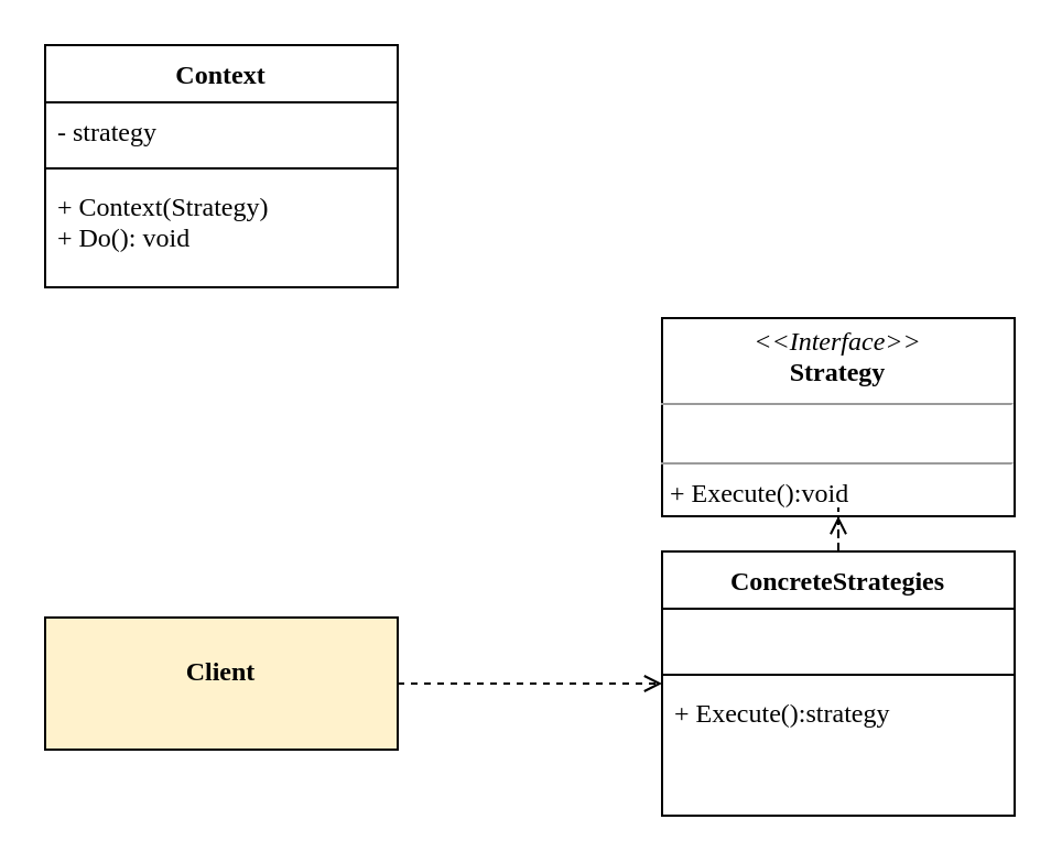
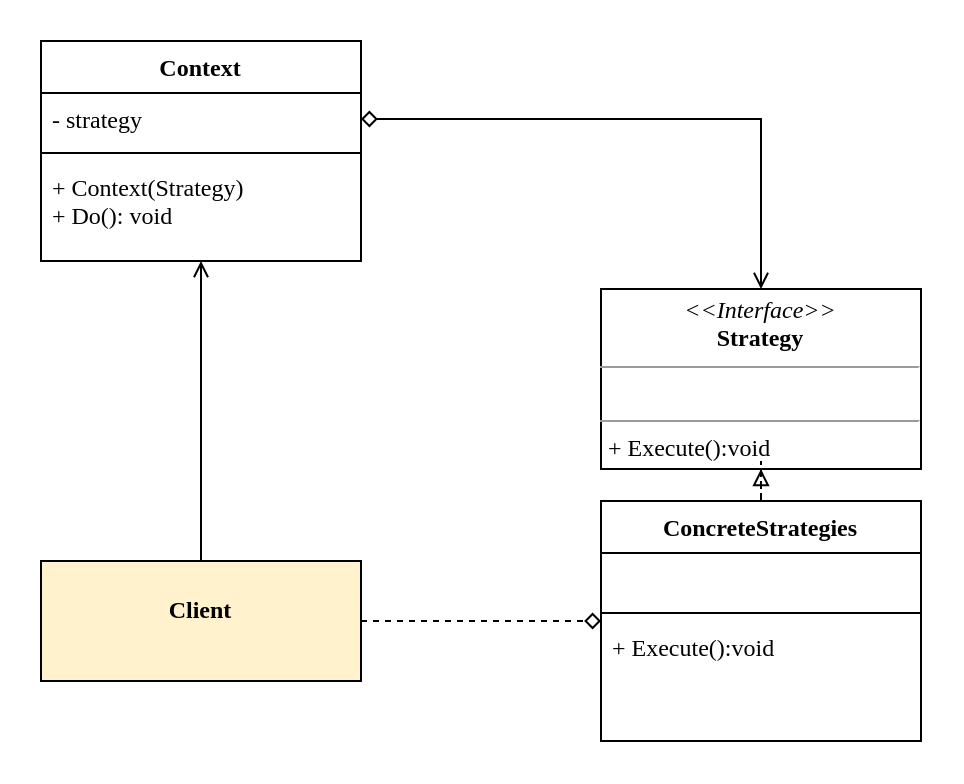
  <mxCell id="0" />
  <mxCell id="1" parent="0" />
  <mxCell id="2" value="&lt;p style=&quot;margin:0px;margin-top:4px;text-align:center;&quot;&gt;&lt;i&gt;&amp;lt;&amp;lt;Interface&amp;gt;&amp;gt;&lt;/i&gt;&lt;br&gt;&lt;b&gt;Strategy&lt;/b&gt;&lt;/p&gt;&lt;hr size=&quot;1&quot;&gt;&lt;p style=&quot;margin:0px;margin-left:4px;&quot;&gt;&lt;br&gt;&lt;/p&gt;&lt;hr size=&quot;1&quot;&gt;&lt;p style=&quot;margin:0px;margin-left:4px;&quot;&gt;+ Execute():void&lt;br&gt;&lt;/p&gt;" style="verticalAlign=top;align=left;overflow=fill;fontSize=12;fontFamily=Times New Roman;html=1;" vertex="1" parent="1"><mxGeometry x="300" y="144" width="160" height="90" as="geometry" /></mxCell>
  <mxCell id="3" value="Context" style="swimlane;fontStyle=1;align=center;verticalAlign=top;childLayout=stackLayout;horizontal=1;startSize=26;horizontalStack=0;resizeParent=1;resizeParentMax=0;resizeLast=0;collapsible=1;marginBottom=0;fontFamily=Times New Roman;" vertex="1" parent="1"><mxGeometry x="20" y="20" width="160" height="110" as="geometry" /></mxCell>
  <mxCell id="4" value="- strategy" style="text;strokeColor=none;fillColor=none;align=left;verticalAlign=top;spacingLeft=4;spacingRight=4;overflow=hidden;rotatable=0;points=[[0,0.5],[1,0.5]];portConstraint=eastwest;fontFamily=Times New Roman;" vertex="1" parent="3"><mxGeometry y="26" width="160" height="26" as="geometry" /></mxCell>
  <mxCell id="5" value="" style="line;strokeWidth=1;fillColor=none;align=left;verticalAlign=middle;spacingTop=-1;spacingLeft=3;spacingRight=3;rotatable=0;labelPosition=right;points=[];portConstraint=eastwest;fontFamily=Times New Roman;" vertex="1" parent="3"><mxGeometry y="52" width="160" height="8" as="geometry" /></mxCell>
  <mxCell id="6" value="+ Context(Strategy)&#10;+ Do(): void" style="text;strokeColor=none;fillColor=none;align=left;verticalAlign=top;spacingLeft=4;spacingRight=4;overflow=hidden;rotatable=0;points=[[0,0.5],[1,0.5]];portConstraint=eastwest;fontFamily=Times New Roman;" vertex="1" parent="3"><mxGeometry y="60" width="160" height="50" as="geometry" /></mxCell>
- <mxCell id="7" style="edgeStyle=orthogonalEdgeStyle;rounded=0;orthogonalLoop=1;jettySize=auto;html=1;exitX=0.5;exitY=0;exitDx=0;exitDy=0;endArrow=open;endFill=0;dashed=1;" edge="1" parent="1" source="8" target="2"><mxGeometry relative="1" as="geometry" /></mxCell>
+ <mxCell id="7" style="edgeStyle=orthogonalEdgeStyle;rounded=0;orthogonalLoop=1;jettySize=auto;html=1;exitX=0.5;exitY=0;exitDx=0;exitDy=0;endArrow=block;endFill=0;dashed=1;" edge="1" parent="1" source="8" target="2"><mxGeometry relative="1" as="geometry" /></mxCell>
  <mxCell id="8" value="ConcreteStrategies" style="swimlane;fontStyle=1;align=center;verticalAlign=top;childLayout=stackLayout;horizontal=1;startSize=26;horizontalStack=0;resizeParent=1;resizeParentMax=0;resizeLast=0;collapsible=1;marginBottom=0;fontFamily=Times New Roman;" vertex="1" parent="1"><mxGeometry x="300" y="250" width="160" height="120" as="geometry" /></mxCell>
  <mxCell id="9" value=" " style="text;strokeColor=none;fillColor=none;align=left;verticalAlign=top;spacingLeft=4;spacingRight=4;overflow=hidden;rotatable=0;points=[[0,0.5],[1,0.5]];portConstraint=eastwest;fontFamily=Times New Roman;" vertex="1" parent="8"><mxGeometry y="26" width="160" height="26" as="geometry" /></mxCell>
  <mxCell id="10" value="" style="line;strokeWidth=1;fillColor=none;align=left;verticalAlign=middle;spacingTop=-1;spacingLeft=3;spacingRight=3;rotatable=0;labelPosition=right;points=[];portConstraint=eastwest;fontFamily=Times New Roman;" vertex="1" parent="8"><mxGeometry y="52" width="160" height="8" as="geometry" /></mxCell>
- <mxCell id="11" value="+ Execute():strategy" style="text;strokeColor=none;fillColor=none;align=left;verticalAlign=top;spacingLeft=4;spacingRight=4;overflow=hidden;rotatable=0;points=[[0,0.5],[1,0.5]];portConstraint=eastwest;fontFamily=Times New Roman;" vertex="1" parent="8"><mxGeometry y="60" width="160" height="60" as="geometry" /></mxCell>
- <mxCell id="13" style="edgeStyle=orthogonalEdgeStyle;rounded=0;orthogonalLoop=1;jettySize=auto;html=1;exitX=1;exitY=0.5;exitDx=0;exitDy=0;startArrow=none;startFill=0;endArrow=open;endFill=0;dashed=1;" edge="1" parent="1" source="14" target="8"><mxGeometry relative="1" as="geometry" /></mxCell>
+ <mxCell id="11" value="+ Execute():void" style="text;strokeColor=none;fillColor=none;align=left;verticalAlign=top;spacingLeft=4;spacingRight=4;overflow=hidden;rotatable=0;points=[[0,0.5],[1,0.5]];portConstraint=eastwest;fontFamily=Times New Roman;" vertex="1" parent="8"><mxGeometry y="60" width="160" height="60" as="geometry" /></mxCell>
+ <mxCell id="12" style="edgeStyle=orthogonalEdgeStyle;rounded=0;orthogonalLoop=1;jettySize=auto;html=1;exitX=0.5;exitY=0;exitDx=0;exitDy=0;entryX=0.5;entryY=1;entryDx=0;entryDy=0;startArrow=none;startFill=0;endArrow=open;endFill=0;" edge="1" parent="1" source="14" target="3"><mxGeometry relative="1" as="geometry" /></mxCell>
+ <mxCell id="13" style="edgeStyle=orthogonalEdgeStyle;rounded=0;orthogonalLoop=1;jettySize=auto;html=1;exitX=1;exitY=0.5;exitDx=0;exitDy=0;startArrow=none;startFill=0;endArrow=diamond;endFill=0;dashed=1;" edge="1" parent="1" source="14" target="8"><mxGeometry relative="1" as="geometry" /></mxCell>
  <mxCell id="14" value="&lt;p style=&quot;margin: 0px ; margin-top: 4px ; text-align: center&quot;&gt;&lt;br&gt;&lt;b&gt;Client&lt;/b&gt;&lt;/p&gt;" style="verticalAlign=top;align=left;overflow=fill;fontSize=12;fontFamily=Times New Roman;html=1;fillColor=#fff2cc;" vertex="1" parent="1"><mxGeometry x="20" y="280" width="160" height="60" as="geometry" /></mxCell>
+ <mxCell id="15" style="edgeStyle=orthogonalEdgeStyle;rounded=0;orthogonalLoop=1;jettySize=auto;html=1;endArrow=open;endFill=0;startArrow=diamond;startFill=0;exitX=1;exitY=0.5;exitDx=0;exitDy=0;" edge="1" parent="1" source="4" target="2"><mxGeometry relative="1" as="geometry" /></mxCell>
